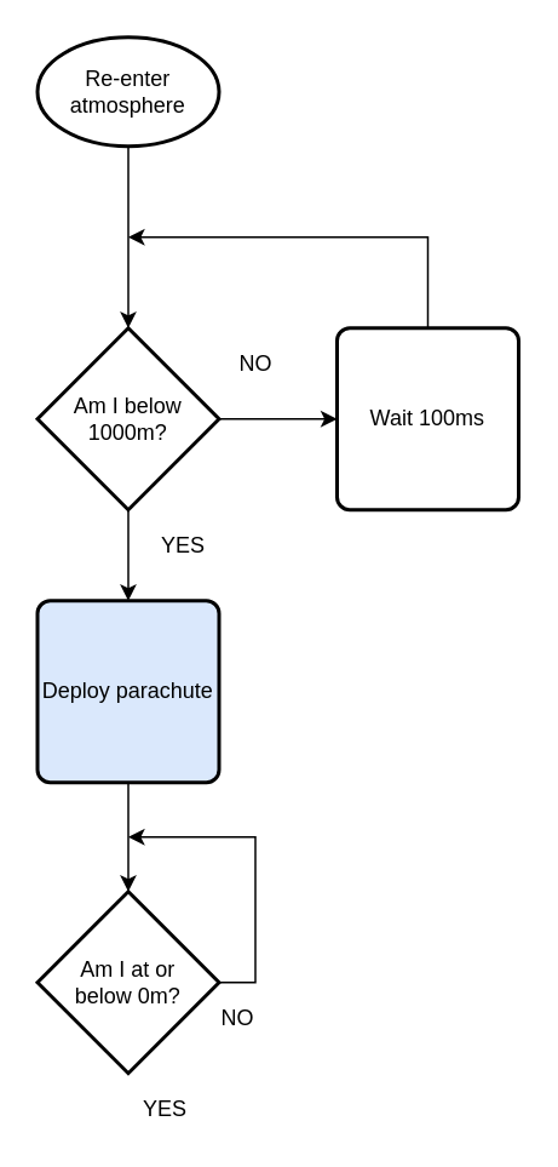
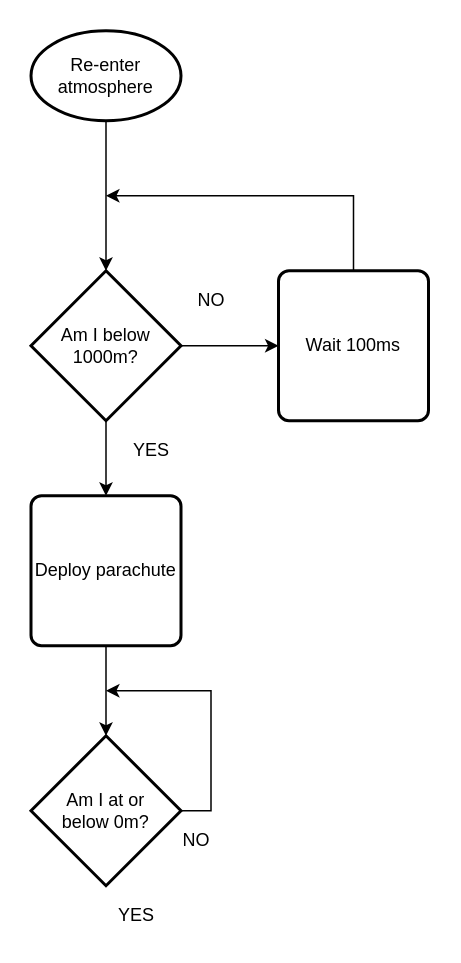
  <mxCell id="0" />
  <mxCell id="1" parent="0" />
  <mxCell id="2" style="edgeStyle=orthogonalEdgeStyle;rounded=0;orthogonalLoop=1;jettySize=auto;html=1;exitX=1;exitY=0.5;exitDx=0;exitDy=0;exitPerimeter=0;entryX=0;entryY=0.5;entryDx=0;entryDy=0;" edge="1" parent="1" source="4" target="6"><mxGeometry relative="1" as="geometry" /></mxCell>
  <mxCell id="3" style="edgeStyle=orthogonalEdgeStyle;rounded=0;orthogonalLoop=1;jettySize=auto;html=1;exitX=0.5;exitY=1;exitDx=0;exitDy=0;exitPerimeter=0;entryX=0.5;entryY=0;entryDx=0;entryDy=0;" edge="1" parent="1" source="4" target="9"><mxGeometry relative="1" as="geometry" /></mxCell>
  <mxCell id="4" value="Am I below 1000m?" style="strokeWidth=2;html=1;shape=mxgraph.flowchart.decision;whiteSpace=wrap;" vertex="1" parent="1"><mxGeometry x="20" y="180" width="100" height="100" as="geometry" /></mxCell>
  <mxCell id="5" style="edgeStyle=orthogonalEdgeStyle;rounded=0;orthogonalLoop=1;jettySize=auto;html=1;exitX=0.5;exitY=0;exitDx=0;exitDy=0;" edge="1" parent="1" source="6"><mxGeometry relative="1" as="geometry"><mxPoint x="70" y="130" as="targetPoint" /><Array as="points"><mxPoint x="235" y="130" /><mxPoint x="70" y="130" /></Array></mxGeometry></mxCell>
  <mxCell id="6" value="Wait 100ms" style="rounded=1;whiteSpace=wrap;html=1;absoluteArcSize=1;arcSize=14;strokeWidth=2;" vertex="1" parent="1"><mxGeometry x="185" y="180" width="100" height="100" as="geometry" /></mxCell>
  <mxCell id="7" value="NO" style="text;html=1;align=center;verticalAlign=middle;resizable=0;points=[];autosize=1;strokeColor=none;fillColor=none;" vertex="1" parent="1"><mxGeometry x="125" y="190" width="30" height="20" as="geometry" /></mxCell>
  <mxCell id="8" style="edgeStyle=orthogonalEdgeStyle;rounded=0;orthogonalLoop=1;jettySize=auto;html=1;exitX=0.5;exitY=1;exitDx=0;exitDy=0;entryX=0.5;entryY=0;entryDx=0;entryDy=0;entryPerimeter=0;" edge="1" parent="1" source="9" target="11"><mxGeometry relative="1" as="geometry" /></mxCell>
- <mxCell id="9" value="Deploy parachute" style="rounded=1;whiteSpace=wrap;html=1;absoluteArcSize=1;arcSize=14;strokeWidth=2;fillColor=#dae8fc;" vertex="1" parent="1"><mxGeometry x="20" y="330" width="100" height="100" as="geometry" /></mxCell>
+ <mxCell id="9" value="Deploy parachute" style="rounded=1;whiteSpace=wrap;html=1;absoluteArcSize=1;arcSize=14;strokeWidth=2;" vertex="1" parent="1"><mxGeometry x="20" y="330" width="100" height="100" as="geometry" /></mxCell>
  <mxCell id="10" value="YES" style="text;html=1;align=center;verticalAlign=middle;resizable=0;points=[];autosize=1;strokeColor=none;fillColor=none;" vertex="1" parent="1"><mxGeometry x="80" y="290" width="40" height="20" as="geometry" /></mxCell>
  <mxCell id="11" value="Am I at or &lt;br&gt;below 0m?" style="strokeWidth=2;html=1;shape=mxgraph.flowchart.decision;whiteSpace=wrap;" vertex="1" parent="1"><mxGeometry x="20" y="490" width="100" height="100" as="geometry" /></mxCell>
  <mxCell id="12" style="edgeStyle=orthogonalEdgeStyle;rounded=0;orthogonalLoop=1;jettySize=auto;html=1;exitX=1;exitY=0.5;exitDx=0;exitDy=0;exitPerimeter=0;" edge="1" parent="1" source="11"><mxGeometry relative="1" as="geometry"><mxPoint x="70" y="460" as="targetPoint" /><Array as="points"><mxPoint x="140" y="540" /><mxPoint x="140" y="460" /></Array></mxGeometry></mxCell>
  <mxCell id="13" value="NO" style="text;html=1;align=center;verticalAlign=middle;resizable=0;points=[];autosize=1;strokeColor=none;fillColor=none;" vertex="1" parent="1"><mxGeometry x="115" y="550" width="30" height="20" as="geometry" /></mxCell>
  <mxCell id="14" value="YES" style="text;html=1;align=center;verticalAlign=middle;resizable=0;points=[];autosize=1;strokeColor=none;fillColor=none;" vertex="1" parent="1"><mxGeometry x="70" y="600" width="40" height="20" as="geometry" /></mxCell>
  <mxCell id="15" style="edgeStyle=orthogonalEdgeStyle;rounded=0;orthogonalLoop=1;jettySize=auto;html=1;exitX=0.5;exitY=1;exitDx=0;exitDy=0;exitPerimeter=0;entryX=0.5;entryY=0;entryDx=0;entryDy=0;entryPerimeter=0;" edge="1" parent="1" source="16" target="4"><mxGeometry relative="1" as="geometry" /></mxCell>
  <mxCell id="16" value="Re-enter atmosphere" style="strokeWidth=2;html=1;shape=mxgraph.flowchart.start_1;whiteSpace=wrap;" vertex="1" parent="1"><mxGeometry x="20" y="20" width="100" height="60" as="geometry" /></mxCell>
